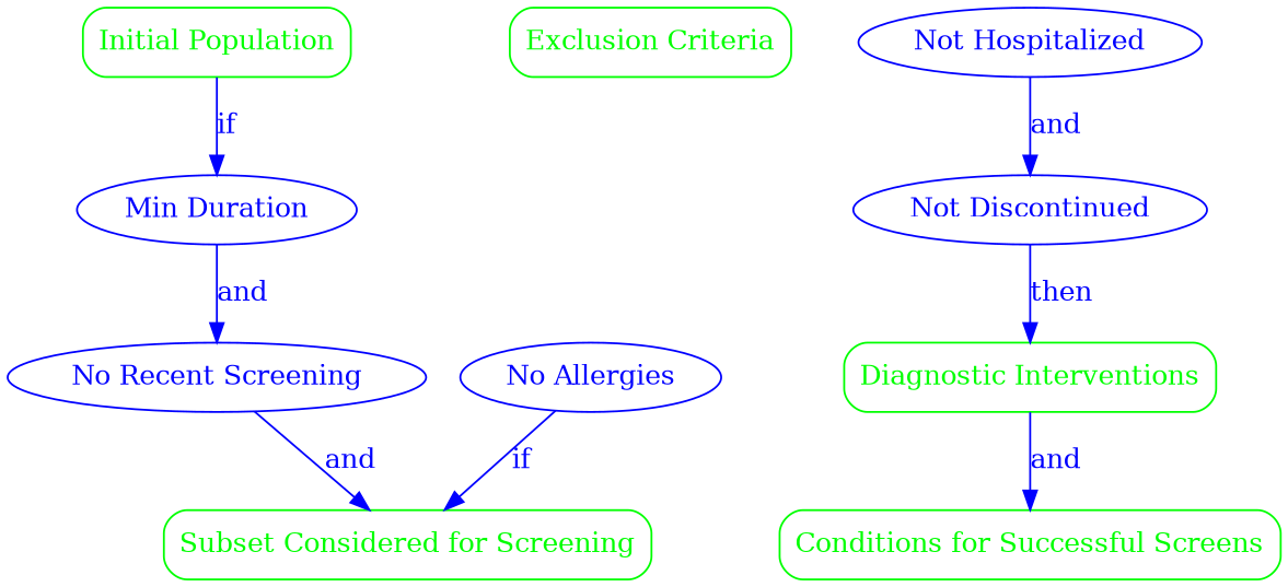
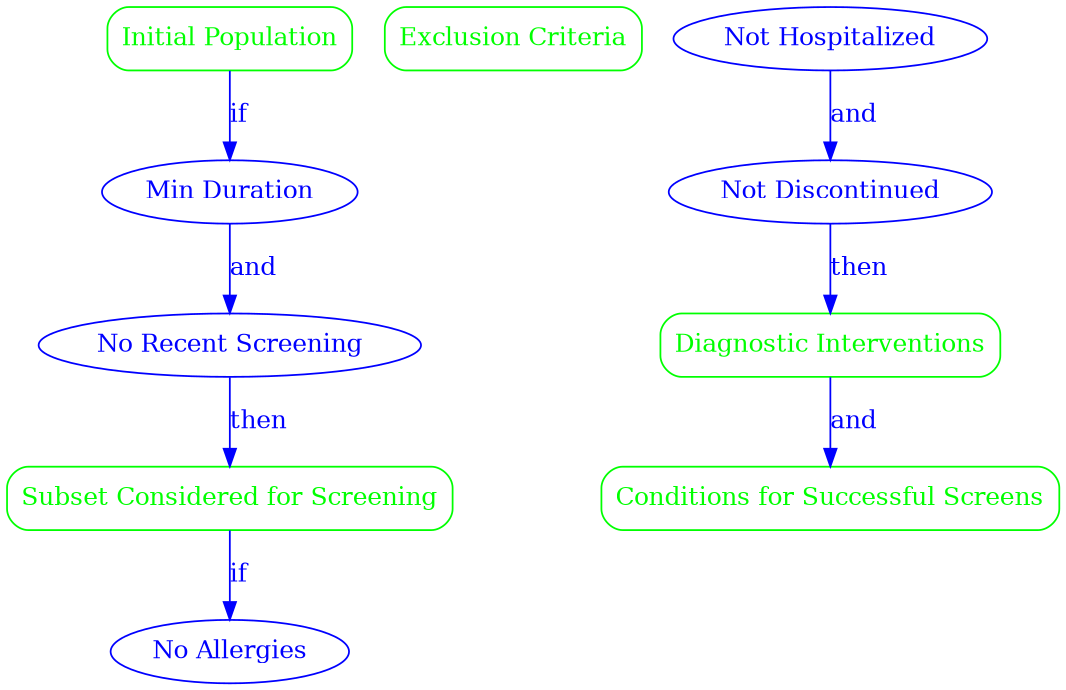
  digraph {
    rankdir=TB
    node [color=green fontcolor=green shape=box]
    edge [color=blue fontcolor=blue]
    n1 [label="Initial Population" style=rounded]
    n2 [color=blue fontcolor=blue label="Min Duration" shape=ellipse]
    n3 [color=blue fontcolor=blue label="No Recent Screening" shape=ellipse]
    n4 [label="Subset Considered for Screening" style=rounded]
    n5 [color=blue fontcolor=blue label="No Allergies" shape=ellipse]
    n6 [label="Exclusion Criteria" style=rounded]
    n7 [label="Diagnostic Interventions" style=rounded]
    n8 [label="Conditions for Successful Screens" style=rounded]
    n9 [color=blue fontcolor=blue label="Not Hospitalized" shape=ellipse]
    n10 [color=blue fontcolor=blue label="Not Discontinued" shape=ellipse]
    n1 -> n2 [label=if]
    n2 -> n3 [label=and]
-   n3 -> n4 [label=and]
-   n5 -> n4 [label=if]
+   n3 -> n4 [label=then]
+   n4 -> n5 [label=if]
    n7 -> n8 [label=and]
    n9 -> n10 [label=and]
    n10 -> n7 [label=then]
  }
